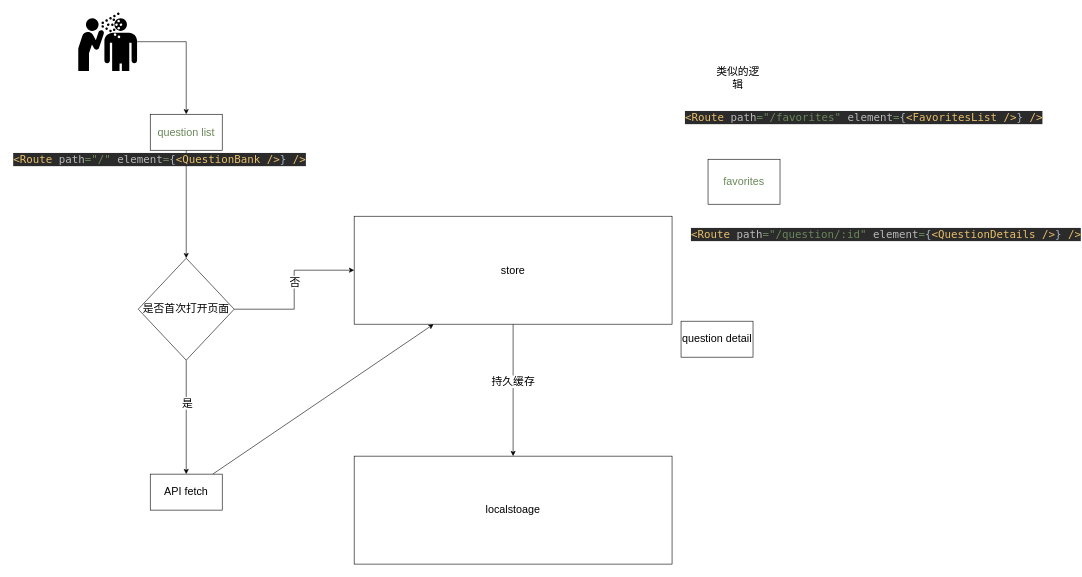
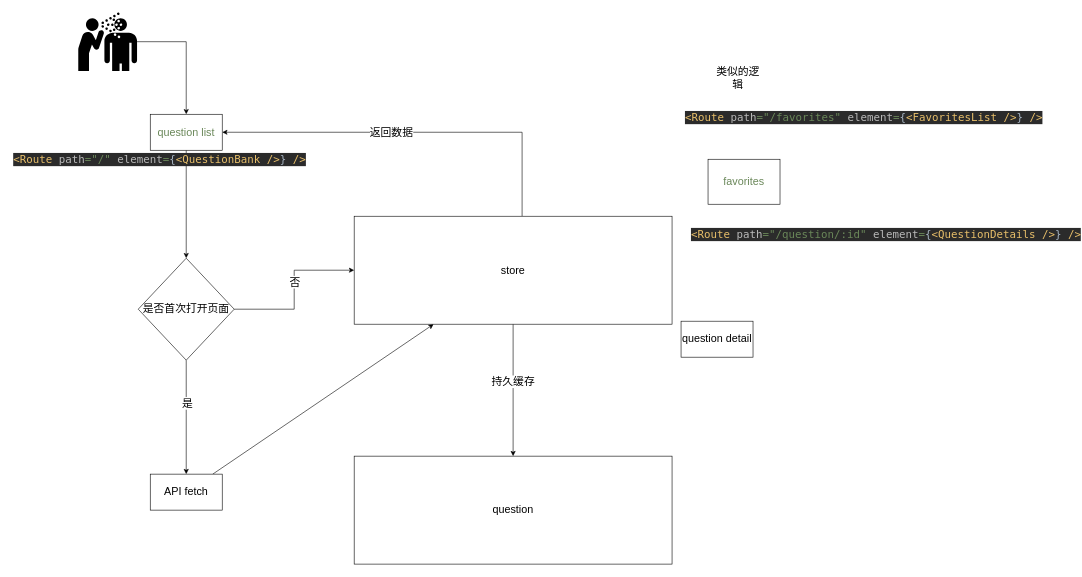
  <mxCell id="0" />
  <mxCell id="1" parent="0" />
  <mxCell id="2" style="rounded=0;orthogonalLoop=1;jettySize=auto;html=1;fontSize=18;" edge="1" parent="1" source="3" target="11"><mxGeometry relative="1" as="geometry" /></mxCell>
  <mxCell id="3" value="API fetch" style="rounded=0;whiteSpace=wrap;html=1;fontSize=18;" vertex="1" parent="1"><mxGeometry x="250" y="790" width="120" height="60" as="geometry" /></mxCell>
  <mxCell id="4" style="edgeStyle=orthogonalEdgeStyle;rounded=0;orthogonalLoop=1;jettySize=auto;html=1;fontSize=18;" edge="1" parent="1" source="5" target="17"><mxGeometry relative="1" as="geometry" /></mxCell>
  <mxCell id="5" value="&lt;font color=&quot;#6a8759&quot; style=&quot;font-size: 18px;&quot;&gt;question list&lt;/font&gt;" style="rounded=0;whiteSpace=wrap;html=1;fontSize=18;" vertex="1" parent="1"><mxGeometry x="250" y="190" width="120" height="60" as="geometry" /></mxCell>
  <mxCell id="6" value="question detail" style="rounded=0;whiteSpace=wrap;html=1;fontSize=18;" vertex="1" parent="1"><mxGeometry x="1135" y="535" width="120" height="60" as="geometry" /></mxCell>
  <mxCell id="7" style="edgeStyle=orthogonalEdgeStyle;rounded=0;orthogonalLoop=1;jettySize=auto;html=1;entryX=0.5;entryY=0;entryDx=0;entryDy=0;fontSize=18;" edge="1" parent="1" source="11" target="18"><mxGeometry relative="1" as="geometry" /></mxCell>
  <mxCell id="8" value="持久缓存" style="edgeLabel;html=1;align=center;verticalAlign=middle;resizable=0;points=[];fontSize=18;" vertex="1" connectable="0" parent="7"><mxGeometry x="-0.133" y="-1" relative="1" as="geometry"><mxPoint as="offset" /></mxGeometry></mxCell>
+ <mxCell id="9" style="edgeStyle=orthogonalEdgeStyle;rounded=0;orthogonalLoop=1;jettySize=auto;html=1;entryX=1;entryY=0.5;entryDx=0;entryDy=0;fontSize=18;" edge="1" parent="1" source="11" target="5"><mxGeometry relative="1" as="geometry"><Array as="points"><mxPoint x="870" y="220" /></Array></mxGeometry></mxCell>
+ <mxCell id="10" value="返回数据" style="edgeLabel;html=1;align=center;verticalAlign=middle;resizable=0;points=[];fontSize=18;" vertex="1" connectable="0" parent="9"><mxGeometry x="0.123" y="-1" relative="1" as="geometry"><mxPoint as="offset" /></mxGeometry></mxCell>
  <mxCell id="11" value="store" style="rounded=0;whiteSpace=wrap;html=1;fontSize=18;" vertex="1" parent="1"><mxGeometry x="590" y="360" width="530" height="180" as="geometry" /></mxCell>
  <mxCell id="12" value="&lt;font color=&quot;#6a8759&quot; style=&quot;font-size: 18px;&quot;&gt;favorites&lt;/font&gt;" style="rounded=0;whiteSpace=wrap;html=1;fontSize=18;" vertex="1" parent="1"><mxGeometry x="1180" y="265" width="120" height="75" as="geometry" /></mxCell>
  <mxCell id="13" style="edgeStyle=orthogonalEdgeStyle;rounded=0;orthogonalLoop=1;jettySize=auto;html=1;entryX=0.5;entryY=0;entryDx=0;entryDy=0;fontSize=18;" edge="1" parent="1" source="17" target="3"><mxGeometry relative="1" as="geometry" /></mxCell>
  <mxCell id="14" value="是" style="edgeLabel;html=1;align=center;verticalAlign=middle;resizable=0;points=[];fontSize=18;" vertex="1" connectable="0" parent="13"><mxGeometry x="-0.255" y="1" relative="1" as="geometry"><mxPoint as="offset" /></mxGeometry></mxCell>
  <mxCell id="15" style="edgeStyle=orthogonalEdgeStyle;rounded=0;orthogonalLoop=1;jettySize=auto;html=1;fontSize=18;" edge="1" parent="1" source="17" target="11"><mxGeometry relative="1" as="geometry" /></mxCell>
  <mxCell id="16" value="否" style="edgeLabel;html=1;align=center;verticalAlign=middle;resizable=0;points=[];fontSize=18;" vertex="1" connectable="0" parent="15"><mxGeometry x="0.101" relative="1" as="geometry"><mxPoint as="offset" /></mxGeometry></mxCell>
  <mxCell id="17" value="是否首次打开页面" style="rhombus;whiteSpace=wrap;html=1;fontSize=18;" vertex="1" parent="1"><mxGeometry x="230" y="430" width="160" height="170" as="geometry" /></mxCell>
- <mxCell id="18" value="localstoage" style="rounded=0;whiteSpace=wrap;html=1;fontSize=18;" vertex="1" parent="1"><mxGeometry x="590" y="760" width="530" height="180" as="geometry" /></mxCell>
+ <mxCell id="18" value="question" style="rounded=0;whiteSpace=wrap;html=1;fontSize=18;" vertex="1" parent="1"><mxGeometry x="590" y="760" width="530" height="180" as="geometry" /></mxCell>
  <mxCell id="19" style="edgeStyle=orthogonalEdgeStyle;rounded=0;orthogonalLoop=1;jettySize=auto;html=1;fontSize=18;" edge="1" parent="1" source="20" target="5"><mxGeometry relative="1" as="geometry" /></mxCell>
  <mxCell id="20" value="" style="shape=mxgraph.signs.healthcare.infectious_disease;html=1;pointerEvents=1;fillColor=#000000;strokeColor=none;verticalLabelPosition=bottom;verticalAlign=top;align=center;fontSize=18;" vertex="1" parent="1"><mxGeometry x="130" y="20" width="98" height="98" as="geometry" /></mxCell>
  <mxCell id="21" value="类似的逻辑" style="text;html=1;align=center;verticalAlign=middle;whiteSpace=wrap;rounded=0;fontSize=18;" vertex="1" parent="1"><mxGeometry x="1190" y="110" width="80" height="40" as="geometry" /></mxCell>
  <mxCell id="22" value="&lt;div style=&quot;background-color: rgb(43, 43, 43); color: rgb(169, 183, 198); font-size: 18px;&quot;&gt;&lt;pre style=&quot;font-family: &amp;quot;JetBrains Mono&amp;quot;, monospace; font-size: 18px;&quot;&gt;&lt;span style=&quot;color: rgb(232, 191, 106); font-size: 18px;&quot;&gt;&amp;lt;Route &lt;/span&gt;&lt;span style=&quot;color: rgb(186, 186, 186); font-size: 18px;&quot;&gt;path&lt;/span&gt;&lt;span style=&quot;color: rgb(106, 135, 89); font-size: 18px;&quot;&gt;=&quot;/question/:id&quot; &lt;/span&gt;&lt;span style=&quot;color: rgb(186, 186, 186); font-size: 18px;&quot;&gt;element&lt;/span&gt;&lt;span style=&quot;color: rgb(106, 135, 89); font-size: 18px;&quot;&gt;=&lt;/span&gt;{&lt;span style=&quot;color: rgb(232, 191, 106); font-size: 18px;&quot;&gt;&amp;lt;QuestionDetails /&amp;gt;&lt;/span&gt;} &lt;span style=&quot;color: rgb(232, 191, 106); font-size: 18px;&quot;&gt;/&amp;gt;&lt;/span&gt;&lt;/pre&gt;&lt;/div&gt;" style="text;whiteSpace=wrap;html=1;fontSize=18;" vertex="1" parent="1"><mxGeometry x="1150" y="355" width="560" height="90" as="geometry" /></mxCell>
  <mxCell id="23" value="&lt;div style=&quot;background-color: rgb(43, 43, 43); color: rgb(169, 183, 198); font-size: 18px;&quot;&gt;&lt;pre style=&quot;font-family: &amp;quot;JetBrains Mono&amp;quot;, monospace; font-size: 18px;&quot;&gt;&lt;span style=&quot;color: rgb(232, 191, 106); font-size: 18px;&quot;&gt;&amp;lt;Route &lt;/span&gt;&lt;span style=&quot;color: rgb(186, 186, 186); font-size: 18px;&quot;&gt;path&lt;/span&gt;&lt;span style=&quot;color: rgb(106, 135, 89); font-size: 18px;&quot;&gt;=&quot;/favorites&quot; &lt;/span&gt;&lt;span style=&quot;color: rgb(186, 186, 186); font-size: 18px;&quot;&gt;element&lt;/span&gt;&lt;span style=&quot;color: rgb(106, 135, 89); font-size: 18px;&quot;&gt;=&lt;/span&gt;{&lt;span style=&quot;color: rgb(232, 191, 106); font-size: 18px;&quot;&gt;&amp;lt;FavoritesList /&amp;gt;&lt;/span&gt;} &lt;span style=&quot;color: rgb(232, 191, 106); font-size: 18px;&quot;&gt;/&amp;gt;&lt;br style=&quot;font-size: 18px;&quot;&gt;&lt;/span&gt;&lt;/pre&gt;&lt;/div&gt;" style="text;whiteSpace=wrap;html=1;fontSize=18;" vertex="1" parent="1"><mxGeometry x="1140" y="160" width="560" height="90" as="geometry" /></mxCell>
  <mxCell id="24" value="&lt;div style=&quot;background-color: rgb(43, 43, 43); color: rgb(169, 183, 198); font-size: 18px;&quot;&gt;&lt;pre style=&quot;font-family: &amp;quot;JetBrains Mono&amp;quot;, monospace; font-size: 18px;&quot;&gt;&lt;span style=&quot;color: rgb(232, 191, 106); font-size: 18px;&quot;&gt;&amp;lt;Route &lt;/span&gt;&lt;span style=&quot;color: rgb(186, 186, 186); font-size: 18px;&quot;&gt;path&lt;/span&gt;&lt;span style=&quot;color: rgb(106, 135, 89); font-size: 18px;&quot;&gt;=&quot;/&quot; &lt;/span&gt;&lt;span style=&quot;color: rgb(186, 186, 186); font-size: 18px;&quot;&gt;element&lt;/span&gt;&lt;span style=&quot;color: rgb(106, 135, 89); font-size: 18px;&quot;&gt;=&lt;/span&gt;{&lt;span style=&quot;color: rgb(232, 191, 106); font-size: 18px;&quot;&gt;&amp;lt;QuestionBank /&amp;gt;&lt;/span&gt;} &lt;span style=&quot;color: rgb(232, 191, 106); font-size: 18px;&quot;&gt;/&amp;gt;&lt;br style=&quot;font-size: 18px;&quot;&gt;&lt;/span&gt;&lt;/pre&gt;&lt;/div&gt;" style="text;whiteSpace=wrap;html=1;fontSize=18;" vertex="1" parent="1"><mxGeometry x="20" y="230" width="560" height="90" as="geometry" /></mxCell>
